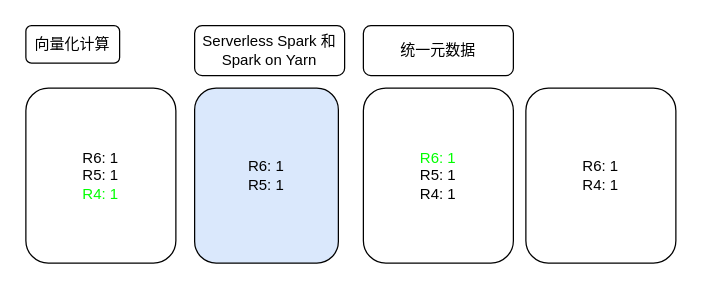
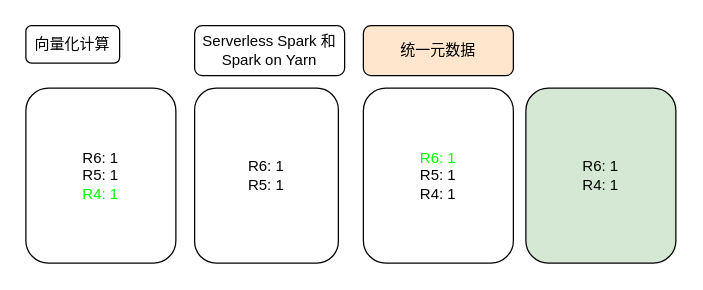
  <mxCell id="0" />
  <mxCell id="1" parent="0" />
  <mxCell id="2" value="向量化计算" style="rounded=1;whiteSpace=wrap;html=1;" vertex="1" parent="1"><mxGeometry x="20" y="20" width="75" height="30" as="geometry" /></mxCell>
  <mxCell id="3" value="Serverless Spark 和 Spark on Yarn" style="rounded=1;whiteSpace=wrap;html=1;" vertex="1" parent="1"><mxGeometry x="155" y="20" width="120" height="40" as="geometry" /></mxCell>
- <mxCell id="4" value="统一元数据" style="rounded=1;whiteSpace=wrap;html=1;" vertex="1" parent="1"><mxGeometry x="290" y="20" width="120" height="40" as="geometry" /></mxCell>
+ <mxCell id="4" value="统一元数据" style="rounded=1;whiteSpace=wrap;html=1;fillColor=#ffe6cc;" vertex="1" parent="1"><mxGeometry x="290" y="20" width="120" height="40" as="geometry" /></mxCell>
  <mxCell id="5" value="R6: 1&lt;div&gt;R5: 1&lt;/div&gt;&lt;div&gt;&lt;font color=&quot;#00ff00&quot;&gt;R4: 1&lt;/font&gt;&lt;/div&gt;" style="rounded=1;whiteSpace=wrap;html=1;" vertex="1" parent="1"><mxGeometry x="20" y="70" width="120" height="140" as="geometry" /></mxCell>
- <mxCell id="6" value="R6: 1&lt;div&gt;R5: 1&lt;/div&gt;" style="rounded=1;whiteSpace=wrap;html=1;fillColor=#dae8fc;" vertex="1" parent="1"><mxGeometry x="155" y="70" width="115" height="140" as="geometry" /></mxCell>
+ <mxCell id="6" value="R6: 1&lt;div&gt;R5: 1&lt;/div&gt;" style="rounded=1;whiteSpace=wrap;html=1;" vertex="1" parent="1"><mxGeometry x="155" y="70" width="115" height="140" as="geometry" /></mxCell>
  <mxCell id="7" value="&lt;font color=&quot;#00ff00&quot;&gt;R6: 1&lt;/font&gt;&lt;div&gt;R5: 1&lt;br&gt;&lt;div&gt;R4: 1&lt;/div&gt;&lt;/div&gt;" style="rounded=1;whiteSpace=wrap;html=1;" vertex="1" parent="1"><mxGeometry x="290" y="70" width="120" height="140" as="geometry" /></mxCell>
- <mxCell id="8" value="R6: 1&lt;br&gt;&lt;div&gt;R4: 1&lt;/div&gt;" style="rounded=1;whiteSpace=wrap;html=1;" vertex="1" parent="1"><mxGeometry x="420" y="70" width="120" height="140" as="geometry" /></mxCell>
+ <mxCell id="8" value="R6: 1&lt;br&gt;&lt;div&gt;R4: 1&lt;/div&gt;" style="rounded=1;whiteSpace=wrap;html=1;fillColor=#d5e8d4;" vertex="1" parent="1"><mxGeometry x="420" y="70" width="120" height="140" as="geometry" /></mxCell>
